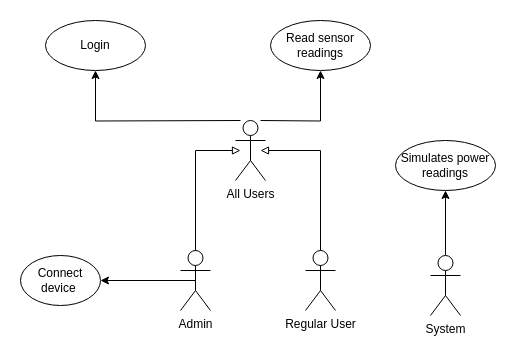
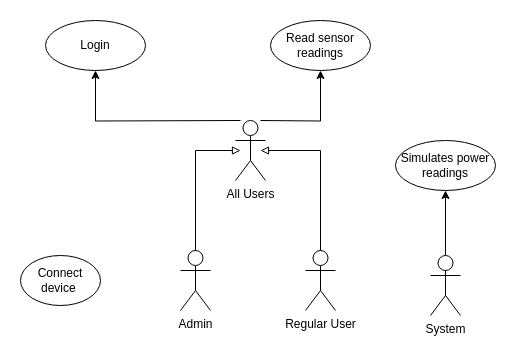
  <mxCell id="0" />
  <mxCell id="1" parent="0" />
  <mxCell id="2" value="Regular User" style="shape=umlActor;verticalLabelPosition=bottom;verticalAlign=top;html=1;outlineConnect=0;" vertex="1" parent="1"><mxGeometry x="305" y="250" width="30" height="60" as="geometry" /></mxCell>
- <mxCell id="3" style="edgeStyle=orthogonalEdgeStyle;rounded=0;orthogonalLoop=1;jettySize=auto;html=1;exitX=0.5;exitY=0.5;exitDx=0;exitDy=0;exitPerimeter=0;entryX=1;entryY=0.5;entryDx=0;entryDy=0;" edge="1" parent="1" source="4" target="12"><mxGeometry relative="1" as="geometry" /></mxCell>
  <mxCell id="4" value="Admin" style="shape=umlActor;verticalLabelPosition=bottom;verticalAlign=top;html=1;outlineConnect=0;" vertex="1" parent="1"><mxGeometry x="180" y="250" width="30" height="60" as="geometry" /></mxCell>
  <mxCell id="5" value="Login" style="ellipse;whiteSpace=wrap;html=1;" vertex="1" parent="1"><mxGeometry x="45" y="20" width="100" height="50" as="geometry" /></mxCell>
  <mxCell id="6" value="Read sensor readings" style="ellipse;whiteSpace=wrap;html=1;" vertex="1" parent="1"><mxGeometry x="270" y="20" width="100" height="50" as="geometry" /></mxCell>
  <mxCell id="7" style="edgeStyle=orthogonalEdgeStyle;rounded=0;orthogonalLoop=1;jettySize=auto;html=1;entryX=0.5;entryY=1;entryDx=0;entryDy=0;" edge="1" parent="1" target="5"><mxGeometry relative="1" as="geometry"><mxPoint x="240" y="120" as="sourcePoint" /></mxGeometry></mxCell>
  <mxCell id="8" style="edgeStyle=orthogonalEdgeStyle;rounded=0;orthogonalLoop=1;jettySize=auto;html=1;entryX=0.5;entryY=1;entryDx=0;entryDy=0;" edge="1" parent="1" target="6"><mxGeometry relative="1" as="geometry"><mxPoint x="260" y="120" as="sourcePoint" /></mxGeometry></mxCell>
  <mxCell id="9" value="All Users" style="shape=umlActor;verticalLabelPosition=bottom;verticalAlign=top;html=1;" vertex="1" parent="1"><mxGeometry x="235" y="120" width="30" height="60" as="geometry" /></mxCell>
  <mxCell id="10" style="edgeStyle=orthogonalEdgeStyle;rounded=0;orthogonalLoop=1;jettySize=auto;html=1;exitX=0.5;exitY=0;exitDx=0;exitDy=0;exitPerimeter=0;endArrow=block;endFill=0;" edge="1" parent="1" source="2"><mxGeometry relative="1" as="geometry"><mxPoint x="260" y="150" as="targetPoint" /><Array as="points"><mxPoint x="320" y="150" /></Array></mxGeometry></mxCell>
  <mxCell id="11" style="edgeStyle=orthogonalEdgeStyle;rounded=0;orthogonalLoop=1;jettySize=auto;html=1;endArrow=block;endFill=0;" edge="1" parent="1" source="4"><mxGeometry relative="1" as="geometry"><mxPoint x="240" y="150" as="targetPoint" /><Array as="points"><mxPoint x="195" y="150" /></Array></mxGeometry></mxCell>
  <mxCell id="12" value="Connect device&amp;nbsp;" style="ellipse;whiteSpace=wrap;html=1;" vertex="1" parent="1"><mxGeometry x="20" y="255" width="80" height="50" as="geometry" /></mxCell>
  <mxCell id="13" style="edgeStyle=orthogonalEdgeStyle;rounded=0;orthogonalLoop=1;jettySize=auto;html=1;entryX=0.5;entryY=1;entryDx=0;entryDy=0;" edge="1" parent="1" source="14" target="15"><mxGeometry relative="1" as="geometry" /></mxCell>
  <mxCell id="14" value="System" style="shape=umlActor;verticalLabelPosition=bottom;verticalAlign=top;html=1;" vertex="1" parent="1"><mxGeometry x="430" y="255" width="30" height="60" as="geometry" /></mxCell>
  <mxCell id="15" value="Simulates power readings" style="ellipse;whiteSpace=wrap;html=1;" vertex="1" parent="1"><mxGeometry x="395" y="140" width="100" height="50" as="geometry" /></mxCell>
